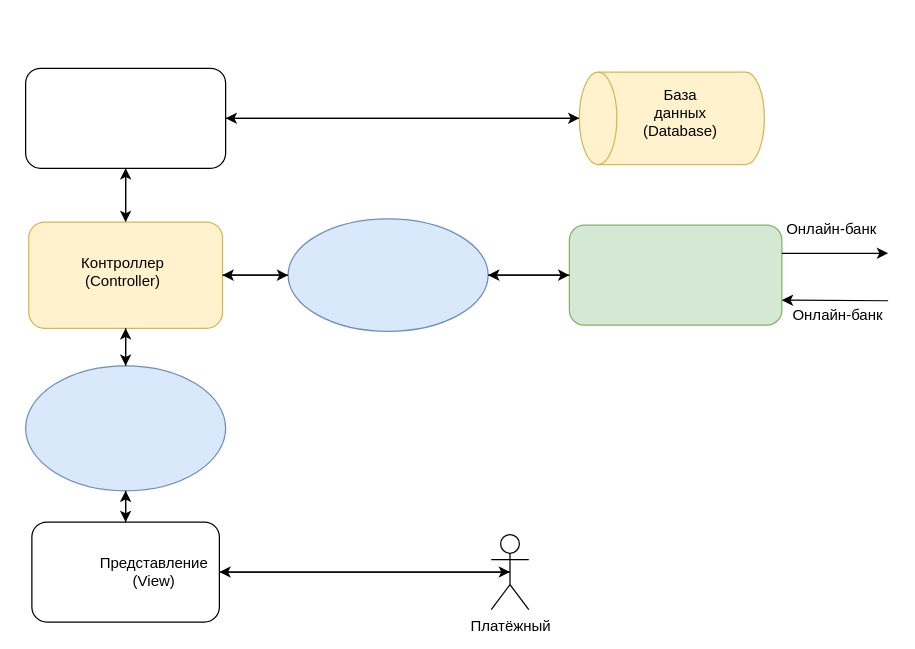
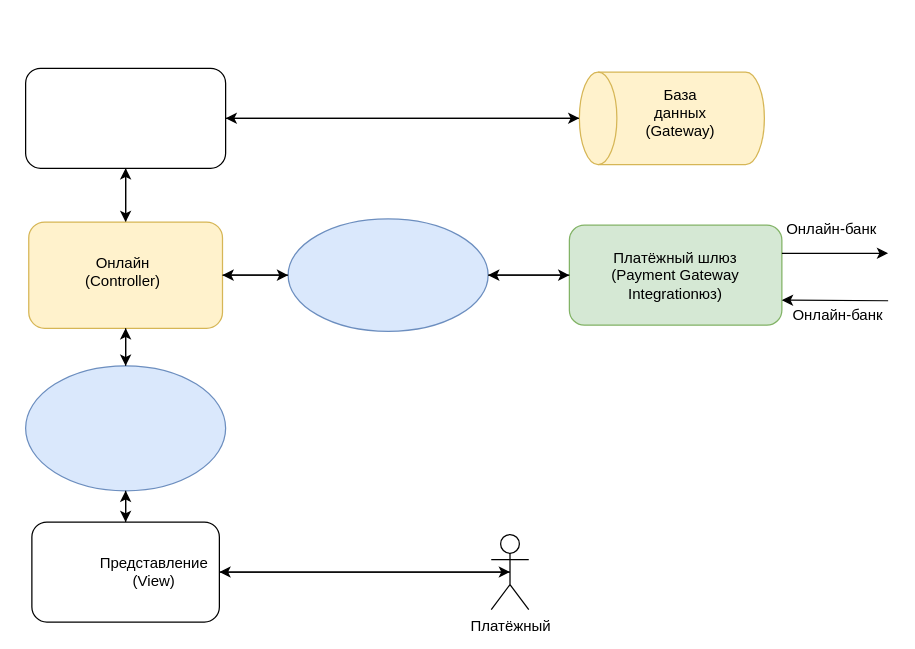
  <mxCell id="0" />
  <mxCell id="1" parent="0" />
  <mxCell id="2" style="edgeStyle=orthogonalEdgeStyle;rounded=0;orthogonalLoop=1;jettySize=auto;html=1;exitX=0.5;exitY=0;exitDx=0;exitDy=0;exitPerimeter=0;entryX=1;entryY=0.5;entryDx=0;entryDy=0;" parent="1" source="3" target="6" edge="1"><mxGeometry relative="1" as="geometry" /></mxCell>
  <mxCell id="3" value="" style="shape=cylinder3;whiteSpace=wrap;html=1;boundedLbl=1;backgroundOutline=1;size=15;rotation=-90;fillColor=#fff2cc;strokeColor=#d6b656;" parent="1" vertex="1"><mxGeometry x="500" y="20" width="74" height="148" as="geometry" /></mxCell>
  <mxCell id="4" value="" style="rounded=1;whiteSpace=wrap;html=1;fillColor=#d5e8d4;strokeColor=#82b366;" parent="1" vertex="1"><mxGeometry x="455" y="179.5" width="170" height="80" as="geometry" /></mxCell>
  <mxCell id="5" style="edgeStyle=orthogonalEdgeStyle;rounded=0;orthogonalLoop=1;jettySize=auto;html=1;exitX=0.5;exitY=1;exitDx=0;exitDy=0;entryX=0.5;entryY=0;entryDx=0;entryDy=0;" parent="1" source="6" target="8" edge="1"><mxGeometry relative="1" as="geometry" /></mxCell>
  <mxCell id="6" value="" style="rounded=1;whiteSpace=wrap;html=1;" parent="1" vertex="1"><mxGeometry x="20" y="54" width="160" height="80" as="geometry" /></mxCell>
  <mxCell id="7" style="edgeStyle=orthogonalEdgeStyle;rounded=0;orthogonalLoop=1;jettySize=auto;html=1;exitX=0.5;exitY=0;exitDx=0;exitDy=0;entryX=0.5;entryY=1;entryDx=0;entryDy=0;" parent="1" source="8" target="6" edge="1"><mxGeometry relative="1" as="geometry" /></mxCell>
  <mxCell id="8" value="" style="rounded=1;whiteSpace=wrap;html=1;fillColor=#fff2cc;strokeColor=#d6b656;" parent="1" vertex="1"><mxGeometry x="22.5" y="177" width="155" height="85" as="geometry" /></mxCell>
  <mxCell id="9" value="" style="rounded=1;whiteSpace=wrap;html=1;" parent="1" vertex="1"><mxGeometry x="25" y="417" width="150" height="80" as="geometry" /></mxCell>
  <mxCell id="10" value="Платёжный" style="shape=umlActor;verticalLabelPosition=bottom;verticalAlign=top;html=1;outlineConnect=0;align=center;fontStyle=0" parent="1" vertex="1"><mxGeometry x="392.5" y="427" width="30" height="60" as="geometry" /></mxCell>
- <mxCell id="11" value="Контроллер (Controller)" style="text;html=1;align=center;verticalAlign=middle;whiteSpace=wrap;rounded=0;" parent="1" vertex="1"><mxGeometry x="67.5" y="202" width="60" height="30" as="geometry" /></mxCell>
+ <mxCell id="11" value="Онлайн (Controller)" style="text;html=1;align=center;verticalAlign=middle;whiteSpace=wrap;rounded=0;" parent="1" vertex="1"><mxGeometry x="67.5" y="202" width="60" height="30" as="geometry" /></mxCell>
  <mxCell id="12" value="Представление (View)" style="text;html=1;align=center;verticalAlign=middle;whiteSpace=wrap;rounded=0;" parent="1" vertex="1"><mxGeometry x="92.5" y="442" width="60" height="30" as="geometry" /></mxCell>
- <mxCell id="13" value="База данных (Database)" style="text;html=1;align=center;verticalAlign=middle;whiteSpace=wrap;rounded=0;" parent="1" vertex="1"><mxGeometry x="514" y="75" width="60" height="30" as="geometry" /></mxCell>
+ <mxCell id="13" value="База данных (Gateway)" style="text;html=1;align=center;verticalAlign=middle;whiteSpace=wrap;rounded=0;" parent="1" vertex="1"><mxGeometry x="514" y="75" width="60" height="30" as="geometry" /></mxCell>
+ <mxCell id="14" value="Платёжный шлюз (Payment Gateway Integrationюз)" style="text;html=1;align=center;verticalAlign=middle;whiteSpace=wrap;rounded=0;" parent="1" vertex="1"><mxGeometry x="480" y="204.5" width="120" height="30" as="geometry" /></mxCell>
  <mxCell id="15" style="edgeStyle=orthogonalEdgeStyle;rounded=0;orthogonalLoop=1;jettySize=auto;html=1;exitX=1;exitY=0.5;exitDx=0;exitDy=0;entryX=0.5;entryY=0;entryDx=0;entryDy=0;entryPerimeter=0;" parent="1" source="6" target="3" edge="1"><mxGeometry relative="1" as="geometry" /></mxCell>
  <mxCell id="16" style="edgeStyle=orthogonalEdgeStyle;rounded=0;orthogonalLoop=1;jettySize=auto;html=1;exitX=0.5;exitY=0.5;exitDx=0;exitDy=0;exitPerimeter=0;entryX=1;entryY=0.5;entryDx=0;entryDy=0;" parent="1" source="10" target="9" edge="1"><mxGeometry relative="1" as="geometry" /></mxCell>
  <mxCell id="17" style="edgeStyle=orthogonalEdgeStyle;rounded=0;orthogonalLoop=1;jettySize=auto;html=1;exitX=1;exitY=0.5;exitDx=0;exitDy=0;entryX=0.5;entryY=0.5;entryDx=0;entryDy=0;entryPerimeter=0;" parent="1" source="9" target="10" edge="1"><mxGeometry relative="1" as="geometry" /></mxCell>
  <mxCell id="18" value="Онлайн-банк" style="text;html=1;align=center;verticalAlign=middle;whiteSpace=wrap;rounded=0;" parent="1" vertex="1"><mxGeometry x="630" y="237" width="80" height="30" as="geometry" /></mxCell>
  <mxCell id="19" value="Онлайн-банк" style="text;html=1;align=center;verticalAlign=middle;whiteSpace=wrap;rounded=0;" parent="1" vertex="1"><mxGeometry x="625" y="168" width="80" height="30" as="geometry" /></mxCell>
  <mxCell id="20" value="" style="endArrow=classic;html=1;rounded=0;" parent="1" edge="1"><mxGeometry width="50" height="50" relative="1" as="geometry"><mxPoint x="625" y="202" as="sourcePoint" /><mxPoint x="710" y="202" as="targetPoint" /><Array as="points" /></mxGeometry></mxCell>
  <mxCell id="21" value="" style="endArrow=classic;html=1;rounded=0;entryX=1;entryY=0.75;entryDx=0;entryDy=0;" parent="1" target="4" edge="1"><mxGeometry width="50" height="50" relative="1" as="geometry"><mxPoint x="710" y="240" as="sourcePoint" /><mxPoint x="450" y="177" as="targetPoint" /></mxGeometry></mxCell>
  <mxCell id="22" value="" style="ellipse;whiteSpace=wrap;html=1;fillColor=#dae8fc;strokeColor=#6c8ebf;" parent="1" vertex="1"><mxGeometry x="230" y="174.5" width="160" height="90" as="geometry" /></mxCell>
  <mxCell id="23" value="" style="endArrow=classic;html=1;rounded=0;entryX=1;entryY=0.5;entryDx=0;entryDy=0;exitX=0;exitY=0.5;exitDx=0;exitDy=0;" parent="1" source="22" target="8" edge="1"><mxGeometry width="50" height="50" relative="1" as="geometry"><mxPoint x="177.5" y="289.5" as="sourcePoint" /><mxPoint x="227.5" y="239.5" as="targetPoint" /></mxGeometry></mxCell>
  <mxCell id="24" value="" style="endArrow=classic;html=1;rounded=0;exitX=1;exitY=0.5;exitDx=0;exitDy=0;entryX=0;entryY=0.5;entryDx=0;entryDy=0;" parent="1" source="8" target="22" edge="1"><mxGeometry width="50" height="50" relative="1" as="geometry"><mxPoint x="80" y="347" as="sourcePoint" /><mxPoint x="130" y="297" as="targetPoint" /></mxGeometry></mxCell>
  <mxCell id="25" value="" style="endArrow=classic;html=1;rounded=0;entryX=0;entryY=0.5;entryDx=0;entryDy=0;exitX=1;exitY=0.5;exitDx=0;exitDy=0;" parent="1" source="22" target="4" edge="1"><mxGeometry width="50" height="50" relative="1" as="geometry"><mxPoint x="400" y="227" as="sourcePoint" /><mxPoint x="360" y="177" as="targetPoint" /></mxGeometry></mxCell>
  <mxCell id="26" value="" style="endArrow=classic;html=1;rounded=0;entryX=1;entryY=0.5;entryDx=0;entryDy=0;exitX=0;exitY=0.5;exitDx=0;exitDy=0;" parent="1" source="4" target="22" edge="1"><mxGeometry width="50" height="50" relative="1" as="geometry"><mxPoint x="450" y="220" as="sourcePoint" /><mxPoint x="360" y="177" as="targetPoint" /></mxGeometry></mxCell>
  <mxCell id="27" value="" style="ellipse;whiteSpace=wrap;html=1;fillColor=#dae8fc;strokeColor=#6c8ebf;" parent="1" vertex="1"><mxGeometry x="20" y="292" width="160" height="100" as="geometry" /></mxCell>
  <mxCell id="28" value="" style="endArrow=classic;html=1;rounded=0;exitX=0.5;exitY=0;exitDx=0;exitDy=0;entryX=0.5;entryY=1;entryDx=0;entryDy=0;" parent="1" source="9" target="27" edge="1"><mxGeometry width="50" height="50" relative="1" as="geometry"><mxPoint x="310" y="227" as="sourcePoint" /><mxPoint x="360" y="177" as="targetPoint" /></mxGeometry></mxCell>
  <mxCell id="29" value="" style="endArrow=classic;html=1;rounded=0;exitX=0.5;exitY=1;exitDx=0;exitDy=0;entryX=0.5;entryY=0;entryDx=0;entryDy=0;" parent="1" source="27" target="9" edge="1"><mxGeometry width="50" height="50" relative="1" as="geometry"><mxPoint x="310" y="277" as="sourcePoint" /><mxPoint x="360" y="227" as="targetPoint" /></mxGeometry></mxCell>
  <mxCell id="30" value="" style="endArrow=classic;html=1;rounded=0;exitX=0.5;exitY=0;exitDx=0;exitDy=0;entryX=0.5;entryY=1;entryDx=0;entryDy=0;" parent="1" source="27" target="8" edge="1"><mxGeometry width="50" height="50" relative="1" as="geometry"><mxPoint x="310" y="277" as="sourcePoint" /><mxPoint x="360" y="227" as="targetPoint" /></mxGeometry></mxCell>
  <mxCell id="31" value="" style="endArrow=classic;html=1;rounded=0;exitX=0.5;exitY=1;exitDx=0;exitDy=0;entryX=0.5;entryY=0;entryDx=0;entryDy=0;" parent="1" source="8" target="27" edge="1"><mxGeometry width="50" height="50" relative="1" as="geometry"><mxPoint x="310" y="277" as="sourcePoint" /><mxPoint x="360" y="227" as="targetPoint" /></mxGeometry></mxCell>
